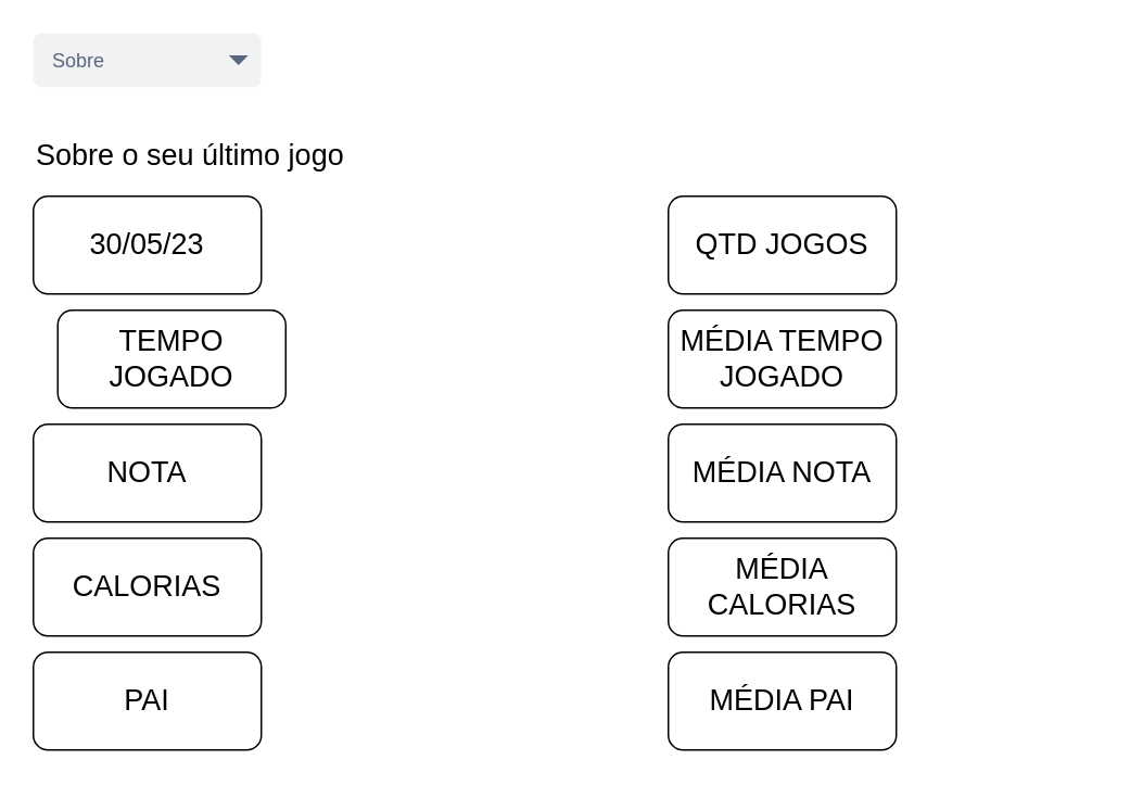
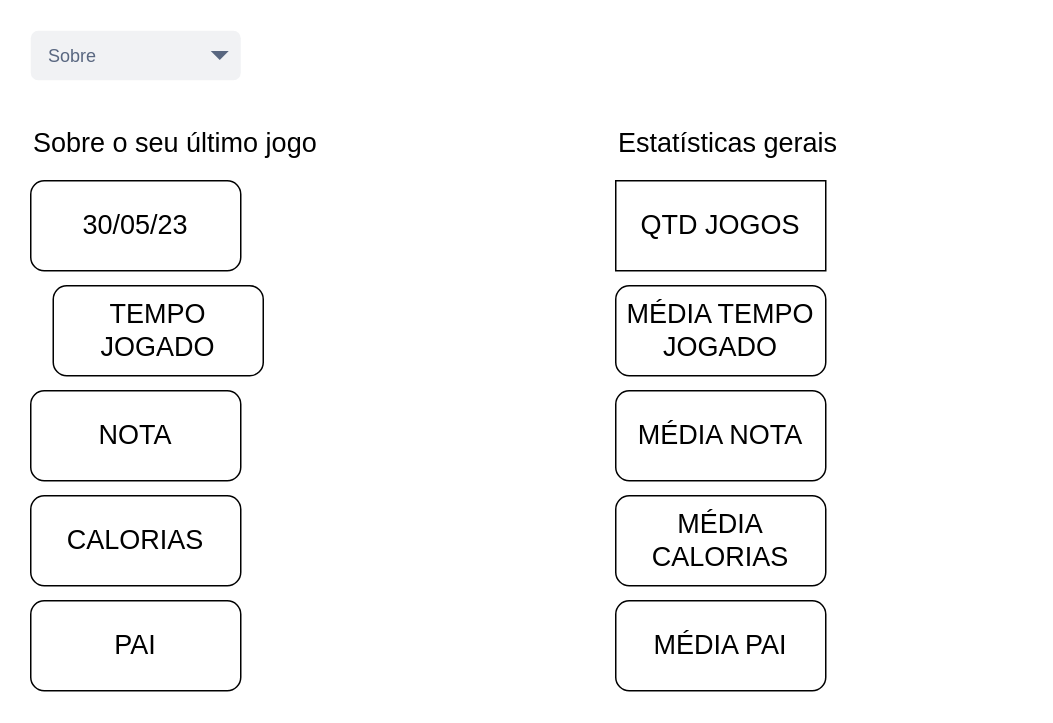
  <mxCell id="0" />
  <mxCell id="1" parent="0" />
  <mxCell id="2" value="&lt;font style=&quot;font-size: 18px;&quot;&gt;30/05/23&lt;/font&gt;" style="rounded=1;whiteSpace=wrap;html=1;" vertex="1" parent="1"><mxGeometry x="20" y="120" width="140" height="60" as="geometry" /></mxCell>
  <mxCell id="3" value="&lt;font style=&quot;font-size: 18px;&quot;&gt;TEMPO JOGADO&lt;/font&gt;" style="rounded=1;whiteSpace=wrap;html=1;" vertex="1" parent="1"><mxGeometry x="35" y="190" width="140" height="60" as="geometry" /></mxCell>
  <mxCell id="4" value="&lt;span style=&quot;font-size: 18px;&quot;&gt;NOTA&lt;/span&gt;" style="rounded=1;whiteSpace=wrap;html=1;" vertex="1" parent="1"><mxGeometry x="20" y="260" width="140" height="60" as="geometry" /></mxCell>
  <mxCell id="5" value="&lt;span style=&quot;font-size: 18px;&quot;&gt;CALORIAS&lt;/span&gt;" style="rounded=1;whiteSpace=wrap;html=1;" vertex="1" parent="1"><mxGeometry x="20" y="330" width="140" height="60" as="geometry" /></mxCell>
  <mxCell id="6" value="&lt;font style=&quot;font-size: 18px;&quot;&gt;PAI&lt;/font&gt;" style="rounded=1;whiteSpace=wrap;html=1;" vertex="1" parent="1"><mxGeometry x="20" y="400" width="140" height="60" as="geometry" /></mxCell>
  <mxCell id="7" value="Sobre o seu último jogo" style="text;html=1;strokeColor=none;fillColor=none;align=left;verticalAlign=middle;whiteSpace=wrap;rounded=0;fontSize=18;" vertex="1" parent="1"><mxGeometry x="20" y="80" width="270" height="30" as="geometry" /></mxCell>
  <mxCell id="8" value="Sobre" style="rounded=1;fillColor=#F1F2F4;strokeColor=none;html=1;fontColor=#596780;align=left;fontSize=12;spacingLeft=10;sketch=0;" vertex="1" parent="1"><mxGeometry x="20" y="20" width="140" height="33" as="geometry" /></mxCell>
  <mxCell id="9" value="" style="shape=triangle;direction=south;fillColor=#596780;strokeColor=none;html=1;sketch=0;fontSize=18;" vertex="1" parent="8"><mxGeometry x="1" y="0.5" width="12" height="6" relative="1" as="geometry"><mxPoint x="-20" y="-3" as="offset" /></mxGeometry></mxCell>
- <mxCell id="10" value="&lt;font style=&quot;font-size: 18px;&quot;&gt;QTD JOGOS&lt;/font&gt;" style="rounded=1;whiteSpace=wrap;html=1;" vertex="1" parent="1"><mxGeometry x="410" y="120" width="140" height="60" as="geometry" /></mxCell>
+ <mxCell id="10" value="&lt;font style=&quot;font-size: 18px;&quot;&gt;QTD JOGOS&lt;/font&gt;" style="whiteSpace=wrap;html=1;rounded=0;" vertex="1" parent="1"><mxGeometry x="410" y="120" width="140" height="60" as="geometry" /></mxCell>
  <mxCell id="11" value="&lt;font style=&quot;font-size: 18px;&quot;&gt;MÉDIA TEMPO JOGADO&lt;/font&gt;" style="rounded=1;whiteSpace=wrap;html=1;" vertex="1" parent="1"><mxGeometry x="410" y="190" width="140" height="60" as="geometry" /></mxCell>
  <mxCell id="12" value="&lt;font style=&quot;font-size: 18px;&quot;&gt;MÉDIA NOTA&lt;/font&gt;" style="rounded=1;whiteSpace=wrap;html=1;" vertex="1" parent="1"><mxGeometry x="410" y="260" width="140" height="60" as="geometry" /></mxCell>
  <mxCell id="13" value="&lt;font style=&quot;font-size: 18px;&quot;&gt;MÉDIA CALORIAS&lt;/font&gt;" style="rounded=1;whiteSpace=wrap;html=1;" vertex="1" parent="1"><mxGeometry x="410" y="330" width="140" height="60" as="geometry" /></mxCell>
  <mxCell id="14" value="&lt;font style=&quot;font-size: 18px;&quot;&gt;MÉDIA PAI&lt;/font&gt;" style="rounded=1;whiteSpace=wrap;html=1;" vertex="1" parent="1"><mxGeometry x="410" y="400" width="140" height="60" as="geometry" /></mxCell>
+ <mxCell id="15" value="Estatísticas gerais" style="text;html=1;strokeColor=none;fillColor=none;align=left;verticalAlign=middle;whiteSpace=wrap;rounded=0;fontSize=18;" vertex="1" parent="1"><mxGeometry x="410" y="80" width="270" height="30" as="geometry" /></mxCell>
